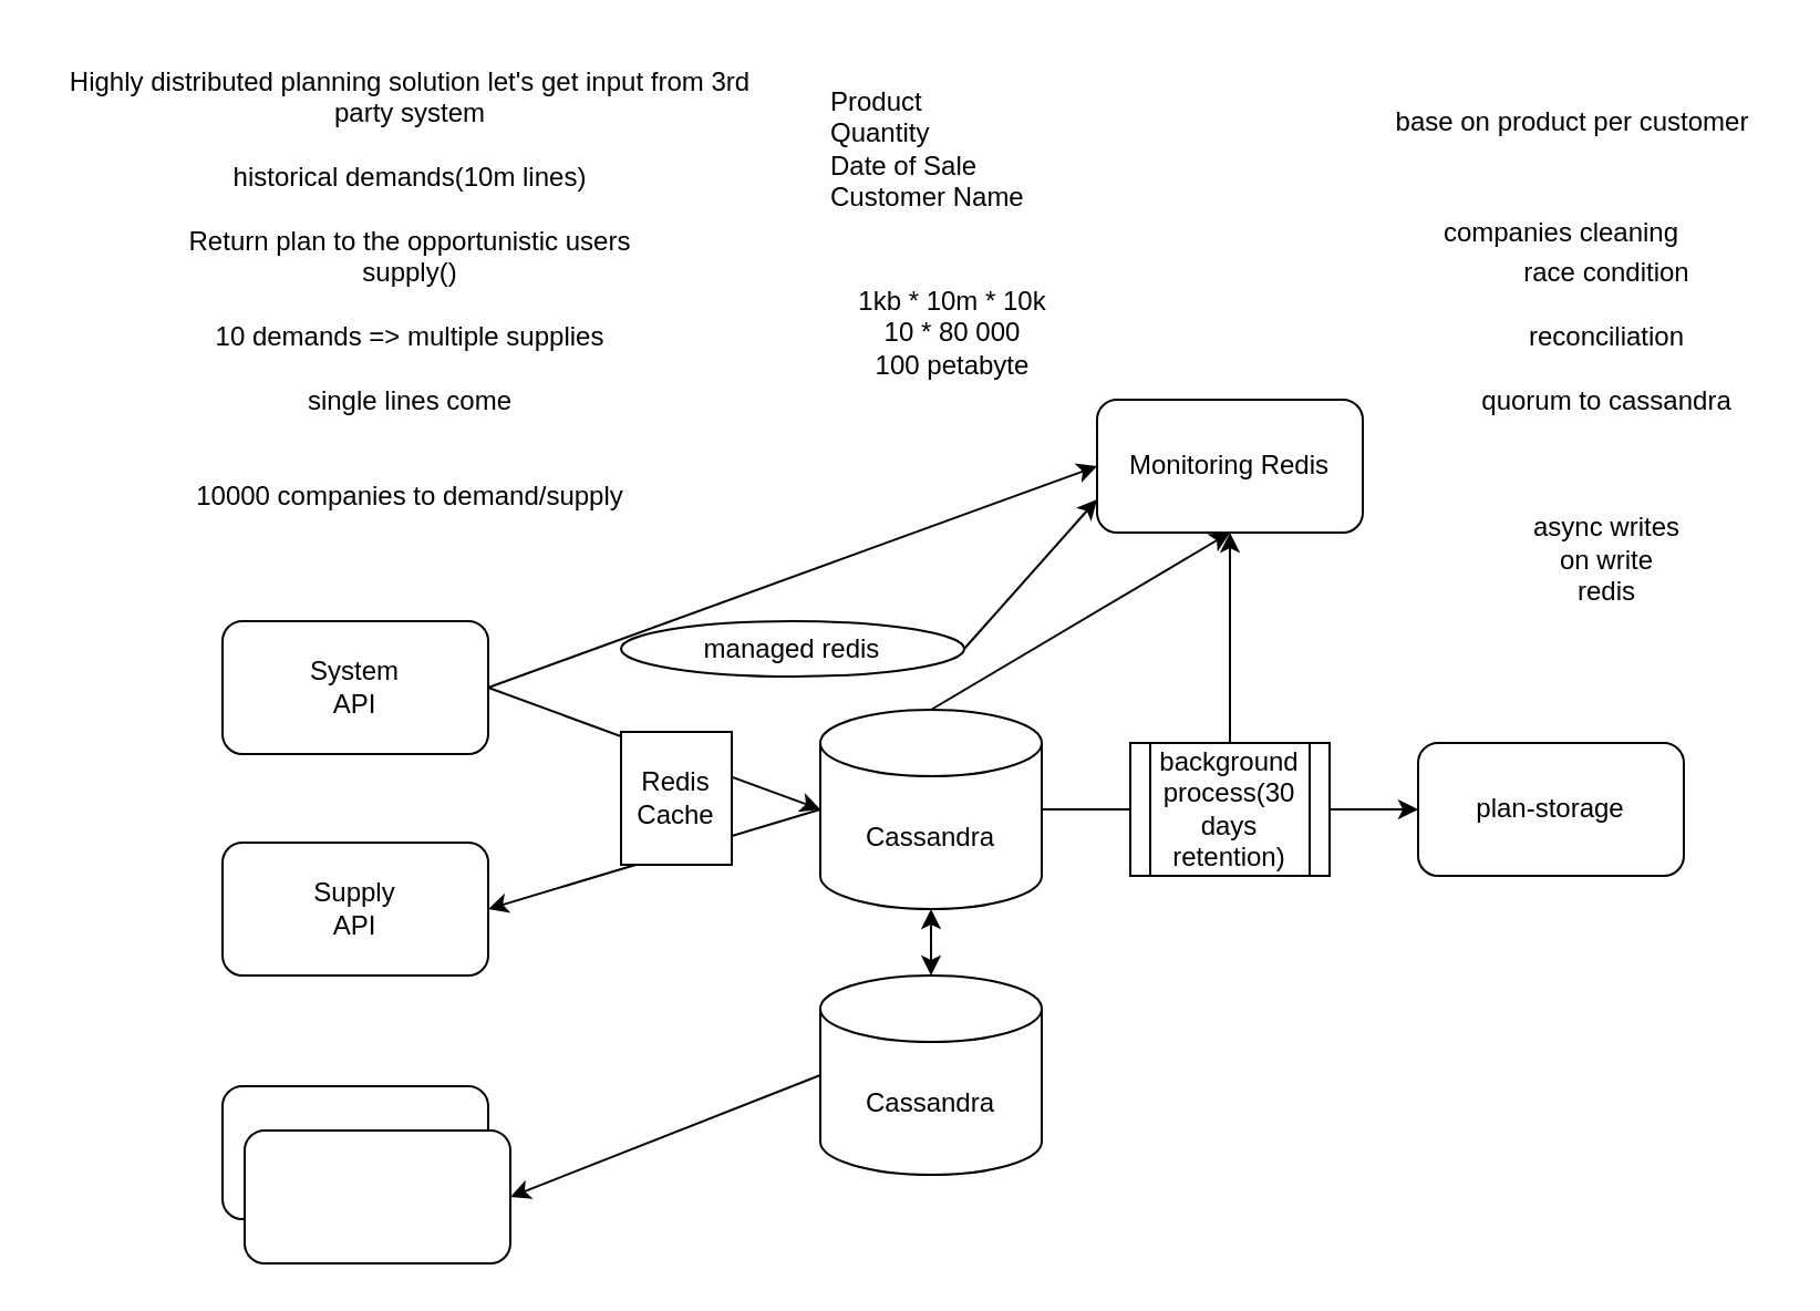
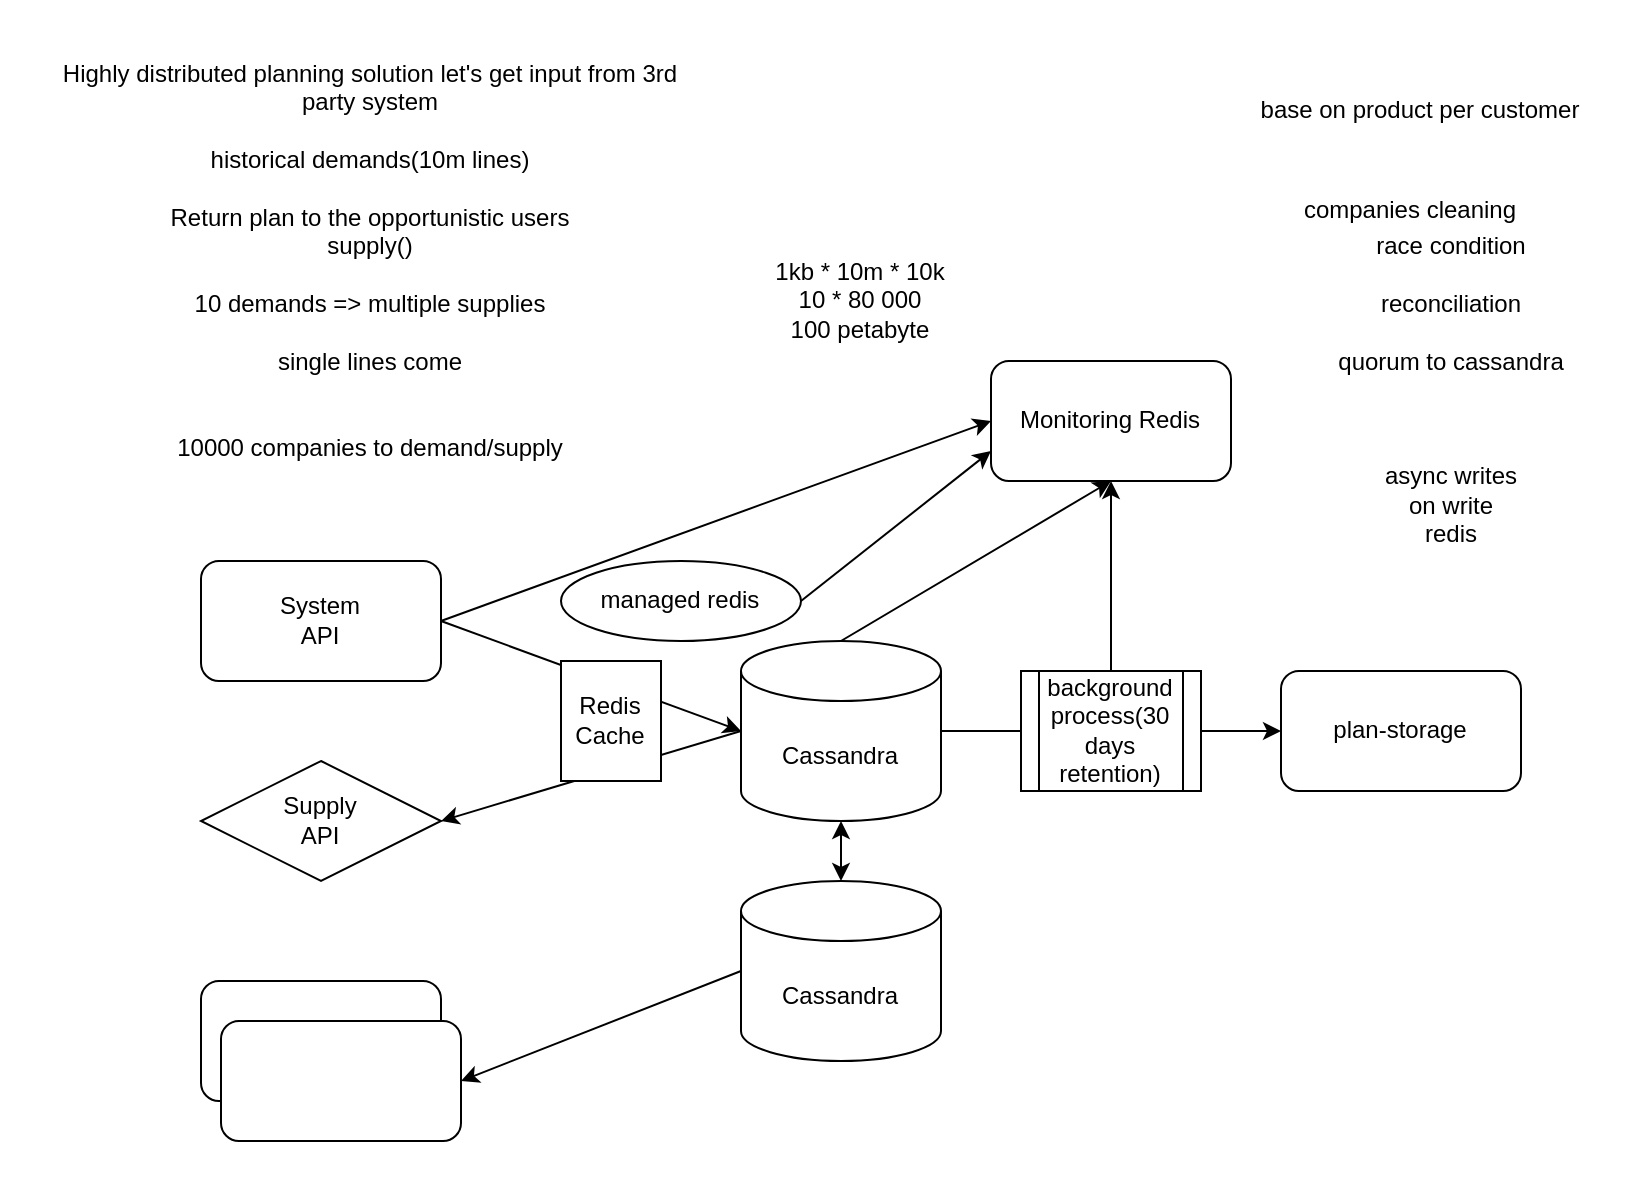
  <mxCell id="0" />
  <mxCell id="1" parent="0" />
  <mxCell id="2" value="&lt;div&gt;Highly distributed planning solution let's get input from 3rd party system&lt;/div&gt;&lt;div&gt;&lt;br&gt;&lt;/div&gt;&lt;div&gt;historical demands(10m lines)&lt;br&gt;&lt;/div&gt;&lt;div&gt;&lt;br&gt;&lt;/div&gt;&lt;div&gt;Return plan to the opportunistic users &lt;br&gt;&lt;/div&gt;&lt;div&gt;supply()&lt;/div&gt;&lt;div&gt;&lt;br&gt;&lt;/div&gt;&lt;div&gt;10 demands =&amp;gt; multiple supplies&lt;/div&gt;&lt;div&gt;&lt;br&gt;&lt;/div&gt;&lt;div&gt;single lines come&lt;br&gt;&lt;/div&gt;&lt;div&gt;&lt;br&gt;&lt;/div&gt;&lt;div&gt;&lt;br&gt;&lt;/div&gt;&lt;div&gt;10000 companies to demand/supply&lt;br&gt;&lt;/div&gt;" style="text;html=1;strokeColor=none;fillColor=none;align=center;verticalAlign=middle;whiteSpace=wrap;rounded=0;" vertex="1" parent="1"><mxGeometry x="20" y="20" width="330" height="220" as="geometry" /></mxCell>
- <mxCell id="3" value="&lt;div&gt;&lt;br&gt;&lt;/div&gt;&lt;div&gt;&lt;br&gt;&lt;/div&gt;&lt;div&gt;Product&lt;/div&gt;&lt;div&gt;Quantity&lt;/div&gt;&lt;div&gt;Date of Sale&lt;/div&gt;&lt;div&gt;Customer Name&lt;br&gt;&lt;/div&gt;&lt;div&gt;&lt;br&gt;&lt;/div&gt;" style="text;html=1;strokeColor=none;fillColor=none;spacing=5;spacingTop=-20;whiteSpace=wrap;overflow=hidden;rounded=0;" vertex="1" parent="1"><mxGeometry x="370" y="20" width="200" height="80" as="geometry" /></mxCell>
  <mxCell id="4" value="&lt;div&gt;1kb * 10m * 10k&lt;/div&gt;&lt;div&gt;10 * 80 000&lt;/div&gt;&lt;div&gt;100 petabyte&lt;/div&gt;" style="text;html=1;strokeColor=none;fillColor=none;align=center;verticalAlign=middle;whiteSpace=wrap;rounded=0;" vertex="1" parent="1"><mxGeometry x="370" y="110" width="120" height="80" as="geometry" /></mxCell>
  <mxCell id="5" value="base on product per customer" style="text;html=1;strokeColor=none;fillColor=none;align=center;verticalAlign=middle;whiteSpace=wrap;rounded=0;" vertex="1" parent="1"><mxGeometry x="620" y="40" width="180" height="30" as="geometry" /></mxCell>
  <mxCell id="6" value="&lt;div&gt;System&lt;/div&gt;&lt;div&gt;API&lt;/div&gt;" style="rounded=1;whiteSpace=wrap;html=1;" vertex="1" parent="1"><mxGeometry x="100" y="280" width="120" height="60" as="geometry" /></mxCell>
- <mxCell id="7" value="&lt;div&gt;Supply&lt;br&gt;&lt;/div&gt;&lt;div&gt;API&lt;/div&gt;" style="rounded=1;whiteSpace=wrap;html=1;" vertex="1" parent="1"><mxGeometry x="100" y="380" width="120" height="60" as="geometry" /></mxCell>
+ <mxCell id="7" value="&lt;div&gt;Supply&lt;br&gt;&lt;/div&gt;&lt;div&gt;API&lt;/div&gt;" style="rhombus;whiteSpace=wrap;html=1;" vertex="1" parent="1"><mxGeometry x="100" y="380" width="120" height="60" as="geometry" /></mxCell>
  <mxCell id="8" style="edgeStyle=orthogonalEdgeStyle;rounded=0;orthogonalLoop=1;jettySize=auto;html=1;startArrow=none;" edge="1" parent="1" source="13" target="12"><mxGeometry relative="1" as="geometry" /></mxCell>
  <mxCell id="9" value="Cassandra" style="shape=cylinder3;whiteSpace=wrap;html=1;boundedLbl=1;backgroundOutline=1;size=15;" vertex="1" parent="1"><mxGeometry x="370" y="320" width="100" height="90" as="geometry" /></mxCell>
  <mxCell id="10" value="" style="endArrow=classic;html=1;rounded=0;exitX=1;exitY=0.5;exitDx=0;exitDy=0;entryX=0;entryY=0.5;entryDx=0;entryDy=0;entryPerimeter=0;" edge="1" parent="1" source="6" target="9"><mxGeometry width="50" height="50" relative="1" as="geometry"><mxPoint x="280" y="300" as="sourcePoint" /><mxPoint x="330" y="250" as="targetPoint" /></mxGeometry></mxCell>
  <mxCell id="11" value="" style="endArrow=classic;html=1;rounded=0;entryX=1;entryY=0.5;entryDx=0;entryDy=0;exitX=0;exitY=0.5;exitDx=0;exitDy=0;exitPerimeter=0;" edge="1" parent="1" source="9" target="7"><mxGeometry width="50" height="50" relative="1" as="geometry"><mxPoint x="270" y="440" as="sourcePoint" /><mxPoint x="320" y="390" as="targetPoint" /></mxGeometry></mxCell>
  <mxCell id="12" value="plan-storage" style="rounded=1;whiteSpace=wrap;html=1;" vertex="1" parent="1"><mxGeometry x="640" y="335" width="120" height="60" as="geometry" /></mxCell>
  <mxCell id="13" value="background process(30 days retention)" style="shape=process;whiteSpace=wrap;html=1;backgroundOutline=1;" vertex="1" parent="1"><mxGeometry x="510" y="335" width="90" height="60" as="geometry" /></mxCell>
  <mxCell id="14" value="" style="edgeStyle=orthogonalEdgeStyle;rounded=0;orthogonalLoop=1;jettySize=auto;html=1;endArrow=none;" edge="1" parent="1" source="9" target="13"><mxGeometry relative="1" as="geometry"><mxPoint x="470" y="365" as="sourcePoint" /><mxPoint x="640" y="365" as="targetPoint" /></mxGeometry></mxCell>
  <mxCell id="15" value="Monitoring Redis" style="rounded=1;whiteSpace=wrap;html=1;" vertex="1" parent="1"><mxGeometry x="495" y="180" width="120" height="60" as="geometry" /></mxCell>
  <mxCell id="16" value="" style="endArrow=classic;html=1;rounded=0;exitX=1;exitY=0.5;exitDx=0;exitDy=0;entryX=0;entryY=0.5;entryDx=0;entryDy=0;" edge="1" parent="1" source="6" target="15"><mxGeometry width="50" height="50" relative="1" as="geometry"><mxPoint x="300" y="300" as="sourcePoint" /><mxPoint x="350" y="250" as="targetPoint" /></mxGeometry></mxCell>
  <mxCell id="17" value="" style="endArrow=classic;html=1;rounded=0;exitX=0.5;exitY=0;exitDx=0;exitDy=0;exitPerimeter=0;entryX=0.5;entryY=1;entryDx=0;entryDy=0;" edge="1" parent="1" source="9" target="15"><mxGeometry width="50" height="50" relative="1" as="geometry"><mxPoint x="460" y="310" as="sourcePoint" /><mxPoint x="510" y="260" as="targetPoint" /></mxGeometry></mxCell>
  <mxCell id="18" value="" style="endArrow=classic;html=1;rounded=0;entryX=0.5;entryY=1;entryDx=0;entryDy=0;" edge="1" parent="1" source="13" target="15"><mxGeometry width="50" height="50" relative="1" as="geometry"><mxPoint x="430" y="330" as="sourcePoint" /><mxPoint x="565" y="250" as="targetPoint" /></mxGeometry></mxCell>
  <mxCell id="19" value="Cassandra" style="shape=cylinder3;whiteSpace=wrap;html=1;boundedLbl=1;backgroundOutline=1;size=15;" vertex="1" parent="1"><mxGeometry x="370" y="440" width="100" height="90" as="geometry" /></mxCell>
  <mxCell id="20" value="" style="endArrow=classic;startArrow=classic;html=1;rounded=0;entryX=0.5;entryY=1;entryDx=0;entryDy=0;entryPerimeter=0;" edge="1" parent="1" source="19" target="9"><mxGeometry width="50" height="50" relative="1" as="geometry"><mxPoint x="540" y="500" as="sourcePoint" /><mxPoint x="590" y="450" as="targetPoint" /></mxGeometry></mxCell>
  <mxCell id="21" value="" style="rounded=1;whiteSpace=wrap;html=1;" vertex="1" parent="1"><mxGeometry x="100" y="490" width="120" height="60" as="geometry" /></mxCell>
  <mxCell id="22" value="" style="rounded=1;whiteSpace=wrap;html=1;" vertex="1" parent="1"><mxGeometry x="110" y="510" width="120" height="60" as="geometry" /></mxCell>
  <mxCell id="23" value="" style="endArrow=classic;html=1;rounded=0;entryX=1;entryY=0.5;entryDx=0;entryDy=0;exitX=0;exitY=0.5;exitDx=0;exitDy=0;exitPerimeter=0;" edge="1" parent="1" source="19" target="22"><mxGeometry width="50" height="50" relative="1" as="geometry"><mxPoint x="290" y="530" as="sourcePoint" /><mxPoint x="340" y="480" as="targetPoint" /></mxGeometry></mxCell>
  <mxCell id="24" value="&lt;div&gt;Redis &lt;br&gt;&lt;/div&gt;&lt;div&gt;Cache&lt;br&gt;&lt;/div&gt;" style="whiteSpace=wrap;html=1;rounded=0;" vertex="1" parent="1"><mxGeometry x="280" y="330" width="50" height="60" as="geometry" /></mxCell>
- <mxCell id="25" value="managed redis" style="ellipse;whiteSpace=wrap;html=1;" vertex="1" parent="1"><mxGeometry x="280" y="280" width="155" height="25" as="geometry" /></mxCell>
+ <mxCell id="25" value="managed redis" style="ellipse;whiteSpace=wrap;html=1;" vertex="1" parent="1"><mxGeometry x="280" y="280" width="120" height="40" as="geometry" /></mxCell>
  <mxCell id="26" value="" style="endArrow=classic;html=1;rounded=0;entryX=0;entryY=0.75;entryDx=0;entryDy=0;exitX=1;exitY=0.5;exitDx=0;exitDy=0;" edge="1" parent="1" source="25" target="15"><mxGeometry width="50" height="50" relative="1" as="geometry"><mxPoint x="420" y="300" as="sourcePoint" /><mxPoint x="470" y="250" as="targetPoint" /></mxGeometry></mxCell>
  <mxCell id="27" value="companies cleaning" style="text;html=1;strokeColor=none;fillColor=none;align=center;verticalAlign=middle;whiteSpace=wrap;rounded=0;" vertex="1" parent="1"><mxGeometry x="615" y="90" width="180" height="30" as="geometry" /></mxCell>
  <mxCell id="28" value="&lt;div&gt;race condition&lt;/div&gt;&lt;div&gt;&lt;br&gt;&lt;/div&gt;&lt;div&gt;reconciliation&lt;/div&gt;&lt;div&gt;&lt;br&gt;&lt;/div&gt;&lt;div&gt;quorum to cassandra&lt;br&gt;&lt;/div&gt;&lt;div&gt;&lt;br&gt;&lt;/div&gt;&lt;div&gt;&lt;br&gt;&lt;/div&gt;&lt;div&gt;&lt;br&gt;&lt;/div&gt;&lt;div&gt;async writes &lt;br&gt;&lt;/div&gt;&lt;div&gt;on write&lt;/div&gt;&lt;div&gt;redis&lt;br&gt;&lt;/div&gt;" style="text;html=1;align=center;verticalAlign=middle;resizable=0;points=[];autosize=1;strokeColor=none;fillColor=none;" vertex="1" parent="1"><mxGeometry x="660" y="115" width="130" height="160" as="geometry" /></mxCell>
